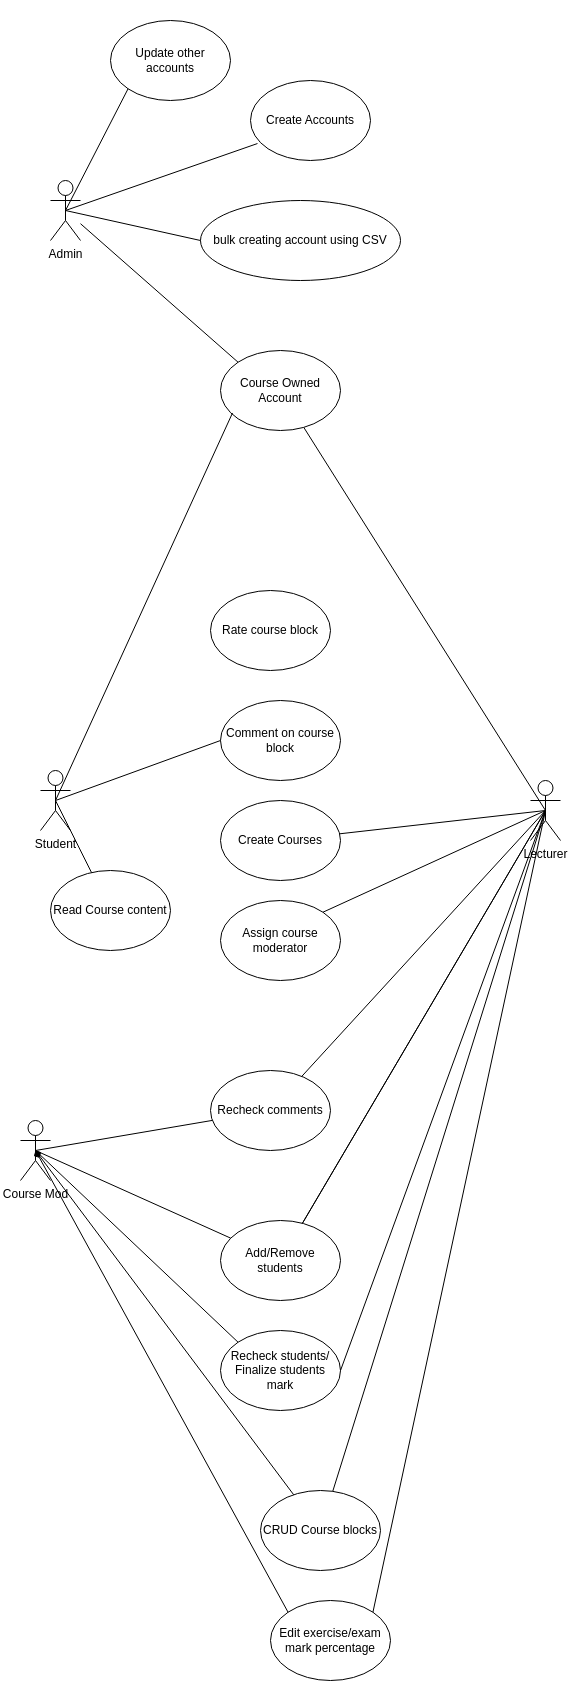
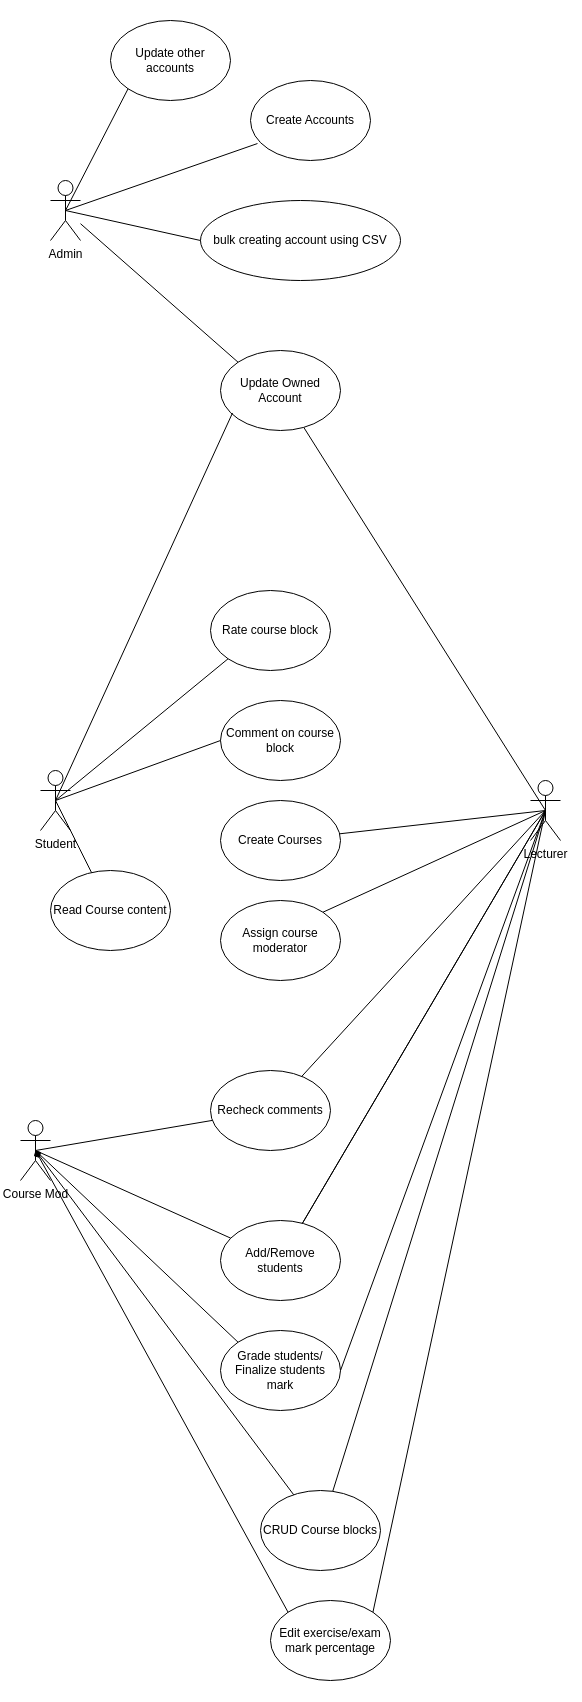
  <mxCell id="0" />
  <mxCell id="1" parent="0" />
  <mxCell id="2" value="Admin&lt;br&gt;" style="shape=umlActor;verticalLabelPosition=bottom;verticalAlign=top;html=1;outlineConnect=0;" vertex="1" parent="1"><mxGeometry x="50" y="180" width="30" height="60" as="geometry" /></mxCell>
  <mxCell id="3" value="Create Accounts" style="ellipse;whiteSpace=wrap;html=1;" vertex="1" parent="1"><mxGeometry x="250" y="80" width="120" height="80" as="geometry" /></mxCell>
- <mxCell id="4" value="Course Owned Account" style="ellipse;whiteSpace=wrap;html=1;" vertex="1" parent="1"><mxGeometry x="220" y="350" width="120" height="80" as="geometry" /></mxCell>
+ <mxCell id="4" value="Update Owned Account" style="ellipse;whiteSpace=wrap;html=1;" vertex="1" parent="1"><mxGeometry x="220" y="350" width="120" height="80" as="geometry" /></mxCell>
  <mxCell id="5" value="bulk creating account using CSV" style="ellipse;whiteSpace=wrap;html=1;" vertex="1" parent="1"><mxGeometry x="200" y="200" width="200" height="80" as="geometry" /></mxCell>
  <mxCell id="6" value="Lecturer" style="shape=umlActor;verticalLabelPosition=bottom;verticalAlign=top;html=1;outlineConnect=0;" vertex="1" parent="1"><mxGeometry x="530" y="780" width="30" height="60" as="geometry" /></mxCell>
  <mxCell id="7" value="Student" style="shape=umlActor;verticalLabelPosition=bottom;verticalAlign=top;html=1;outlineConnect=0;" vertex="1" parent="1"><mxGeometry x="40" y="770" width="30" height="60" as="geometry" /></mxCell>
  <mxCell id="8" value="" style="endArrow=none;html=1;rounded=0;entryX=0.058;entryY=0.788;entryDx=0;entryDy=0;entryPerimeter=0;exitX=0.5;exitY=0.5;exitDx=0;exitDy=0;exitPerimeter=0;" edge="1" parent="1" source="2" target="3"><mxGeometry width="50" height="50" relative="1" as="geometry"><mxPoint x="220" y="350" as="sourcePoint" /><mxPoint x="270" y="300" as="targetPoint" /></mxGeometry></mxCell>
  <mxCell id="9" value="" style="endArrow=none;html=1;rounded=0;entryX=0;entryY=0.5;entryDx=0;entryDy=0;exitX=0.5;exitY=0.5;exitDx=0;exitDy=0;exitPerimeter=0;" edge="1" parent="1" source="2" target="5"><mxGeometry width="50" height="50" relative="1" as="geometry"><mxPoint x="220" y="350" as="sourcePoint" /><mxPoint x="270" y="300" as="targetPoint" /></mxGeometry></mxCell>
  <mxCell id="10" value="Update other accounts" style="ellipse;whiteSpace=wrap;html=1;" vertex="1" parent="1"><mxGeometry x="110" y="20" width="120" height="80" as="geometry" /></mxCell>
  <mxCell id="11" value="" style="endArrow=none;html=1;rounded=0;exitX=0;exitY=1;exitDx=0;exitDy=0;entryX=0.5;entryY=0.5;entryDx=0;entryDy=0;entryPerimeter=0;" edge="1" parent="1" source="10" target="2"><mxGeometry width="50" height="50" relative="1" as="geometry"><mxPoint x="220" y="340" as="sourcePoint" /><mxPoint x="270" y="290" as="targetPoint" /></mxGeometry></mxCell>
  <mxCell id="12" value="" style="endArrow=none;html=1;rounded=0;entryX=0;entryY=0;entryDx=0;entryDy=0;" edge="1" parent="1" source="2" target="4"><mxGeometry width="50" height="50" relative="1" as="geometry"><mxPoint x="220" y="340" as="sourcePoint" /><mxPoint x="270" y="290" as="targetPoint" /></mxGeometry></mxCell>
  <mxCell id="13" value="" style="endArrow=none;html=1;rounded=0;entryX=0.1;entryY=0.781;entryDx=0;entryDy=0;entryPerimeter=0;exitX=0.5;exitY=0.5;exitDx=0;exitDy=0;exitPerimeter=0;" edge="1" parent="1" source="7" target="4"><mxGeometry width="50" height="50" relative="1" as="geometry"><mxPoint x="220" y="730" as="sourcePoint" /><mxPoint x="270" y="680" as="targetPoint" /></mxGeometry></mxCell>
  <mxCell id="14" value="" style="endArrow=none;html=1;rounded=0;entryX=0.5;entryY=0.5;entryDx=0;entryDy=0;entryPerimeter=0;" edge="1" parent="1" source="4" target="6"><mxGeometry width="50" height="50" relative="1" as="geometry"><mxPoint x="220" y="820" as="sourcePoint" /><mxPoint x="270" y="770" as="targetPoint" /></mxGeometry></mxCell>
  <mxCell id="15" value="Course Mod" style="shape=umlActor;verticalLabelPosition=bottom;verticalAlign=top;html=1;outlineConnect=0;" vertex="1" parent="1"><mxGeometry x="20" y="1120" width="30" height="60" as="geometry" /></mxCell>
  <mxCell id="16" value="Create Courses" style="ellipse;whiteSpace=wrap;html=1;" vertex="1" parent="1"><mxGeometry x="220" y="800" width="120" height="80" as="geometry" /></mxCell>
  <mxCell id="17" value="" style="endArrow=none;html=1;rounded=0;entryX=0.5;entryY=0.5;entryDx=0;entryDy=0;entryPerimeter=0;" edge="1" parent="1" source="16" target="6"><mxGeometry width="50" height="50" relative="1" as="geometry"><mxPoint x="220" y="930" as="sourcePoint" /><mxPoint x="270" y="880" as="targetPoint" /></mxGeometry></mxCell>
  <mxCell id="18" value="Assign course moderator" style="ellipse;whiteSpace=wrap;html=1;" vertex="1" parent="1"><mxGeometry x="220" y="900" width="120" height="80" as="geometry" /></mxCell>
  <mxCell id="19" value="" style="endArrow=none;html=1;rounded=0;entryX=0.5;entryY=0.5;entryDx=0;entryDy=0;entryPerimeter=0;exitX=1;exitY=0;exitDx=0;exitDy=0;" edge="1" parent="1" source="18" target="6"><mxGeometry width="50" height="50" relative="1" as="geometry"><mxPoint x="220" y="910" as="sourcePoint" /><mxPoint x="270" y="860" as="targetPoint" /></mxGeometry></mxCell>
  <mxCell id="20" value="Add/Remove students" style="ellipse;whiteSpace=wrap;html=1;" vertex="1" parent="1"><mxGeometry x="220" y="1220" width="120" height="80" as="geometry" /></mxCell>
  <mxCell id="21" value="" style="endArrow=none;html=1;rounded=0;entryX=0.5;entryY=0.5;entryDx=0;entryDy=0;entryPerimeter=0;" edge="1" parent="1" source="20" target="6"><mxGeometry width="50" height="50" relative="1" as="geometry"><mxPoint x="220" y="1040" as="sourcePoint" /><mxPoint x="270" y="990" as="targetPoint" /></mxGeometry></mxCell>
- <mxCell id="22" value="Recheck students/ Finalize students mark" style="ellipse;whiteSpace=wrap;html=1;" vertex="1" parent="1"><mxGeometry x="220" y="1330" width="120" height="80" as="geometry" /></mxCell>
+ <mxCell id="22" value="Grade students/ Finalize students mark" style="ellipse;whiteSpace=wrap;html=1;" vertex="1" parent="1"><mxGeometry x="220" y="1330" width="120" height="80" as="geometry" /></mxCell>
  <mxCell id="23" value="CRUD Course blocks" style="ellipse;whiteSpace=wrap;html=1;" vertex="1" parent="1"><mxGeometry x="260" y="1490" width="120" height="80" as="geometry" /></mxCell>
  <mxCell id="24" value="Rate course block" style="ellipse;whiteSpace=wrap;html=1;" vertex="1" parent="1"><mxGeometry x="210" y="590" width="120" height="80" as="geometry" /></mxCell>
  <mxCell id="25" value="Comment on course block" style="ellipse;whiteSpace=wrap;html=1;" vertex="1" parent="1"><mxGeometry x="220" y="700" width="120" height="80" as="geometry" /></mxCell>
  <mxCell id="26" value="" style="endArrow=none;html=1;rounded=0;exitX=0.5;exitY=0.5;exitDx=0;exitDy=0;exitPerimeter=0;entryX=0;entryY=0.5;entryDx=0;entryDy=0;" edge="1" parent="1" source="7" target="25"><mxGeometry width="50" height="50" relative="1" as="geometry"><mxPoint x="75" y="800" as="sourcePoint" /><mxPoint x="265" y="710" as="targetPoint" /></mxGeometry></mxCell>
+ <mxCell id="27" value="" style="endArrow=none;html=1;rounded=0;exitX=0.5;exitY=0.5;exitDx=0;exitDy=0;exitPerimeter=0;entryX=0;entryY=1;entryDx=0;entryDy=0;" edge="1" parent="1" source="7" target="24"><mxGeometry width="50" height="50" relative="1" as="geometry"><mxPoint x="200" y="760" as="sourcePoint" /><mxPoint x="250" y="710" as="targetPoint" /></mxGeometry></mxCell>
  <mxCell id="28" value="Recheck comments" style="ellipse;whiteSpace=wrap;html=1;" vertex="1" parent="1"><mxGeometry x="210" y="1070" width="120" height="80" as="geometry" /></mxCell>
  <mxCell id="29" value="" style="endArrow=none;html=1;rounded=0;exitX=0.5;exitY=0.5;exitDx=0;exitDy=0;exitPerimeter=0;" edge="1" parent="1" source="15" target="28"><mxGeometry width="50" height="50" relative="1" as="geometry"><mxPoint x="200" y="1240" as="sourcePoint" /><mxPoint x="250" y="1190" as="targetPoint" /></mxGeometry></mxCell>
  <mxCell id="30" value="Edit exercise/exam mark percentage" style="ellipse;whiteSpace=wrap;html=1;" vertex="1" parent="1"><mxGeometry x="270" y="1600" width="120" height="80" as="geometry" /></mxCell>
  <mxCell id="31" value="" style="endArrow=none;html=1;rounded=0;exitX=0.5;exitY=0.5;exitDx=0;exitDy=0;exitPerimeter=0;" edge="1" parent="1" source="15" target="20"><mxGeometry width="50" height="50" relative="1" as="geometry"><mxPoint x="200" y="1380" as="sourcePoint" /><mxPoint x="250" y="1330" as="targetPoint" /></mxGeometry></mxCell>
  <mxCell id="32" value="" style="endArrow=none;html=1;rounded=0;exitX=0.5;exitY=0.5;exitDx=0;exitDy=0;exitPerimeter=0;entryX=0;entryY=0;entryDx=0;entryDy=0;" edge="1" parent="1" source="15" target="22"><mxGeometry width="50" height="50" relative="1" as="geometry"><mxPoint x="200" y="1380" as="sourcePoint" /><mxPoint x="250" y="1330" as="targetPoint" /></mxGeometry></mxCell>
  <mxCell id="33" value="" style="endArrow=none;html=1;rounded=0;exitX=0.5;exitY=0.5;exitDx=0;exitDy=0;exitPerimeter=0;" edge="1" parent="1" source="15" target="23"><mxGeometry width="50" height="50" relative="1" as="geometry"><mxPoint x="200" y="1380" as="sourcePoint" /><mxPoint x="250" y="1330" as="targetPoint" /></mxGeometry></mxCell>
  <mxCell id="34" value="" style="endArrow=diamond;html=1;rounded=0;exitX=0;exitY=0;exitDx=0;exitDy=0;entryX=0.5;entryY=0.5;entryDx=0;entryDy=0;entryPerimeter=0;" edge="1" parent="1" source="30" target="15"><mxGeometry width="50" height="50" relative="1" as="geometry"><mxPoint x="200" y="1380" as="sourcePoint" /><mxPoint x="250" y="1330" as="targetPoint" /></mxGeometry></mxCell>
  <mxCell id="35" value="" style="endArrow=none;html=1;rounded=0;entryX=0.5;entryY=0.5;entryDx=0;entryDy=0;entryPerimeter=0;" edge="1" parent="1" source="20" target="6"><mxGeometry width="50" height="50" relative="1" as="geometry"><mxPoint x="200" y="1170" as="sourcePoint" /><mxPoint x="250" y="1120" as="targetPoint" /></mxGeometry></mxCell>
  <mxCell id="36" value="" style="endArrow=none;html=1;rounded=0;entryX=0.5;entryY=0.5;entryDx=0;entryDy=0;entryPerimeter=0;" edge="1" parent="1" source="28" target="6"><mxGeometry width="50" height="50" relative="1" as="geometry"><mxPoint x="200" y="1160" as="sourcePoint" /><mxPoint x="250" y="1110" as="targetPoint" /></mxGeometry></mxCell>
  <mxCell id="37" value="" style="endArrow=none;html=1;rounded=0;entryX=0.5;entryY=0.5;entryDx=0;entryDy=0;entryPerimeter=0;exitX=1;exitY=0.5;exitDx=0;exitDy=0;" edge="1" parent="1" source="22" target="6"><mxGeometry width="50" height="50" relative="1" as="geometry"><mxPoint x="320" y="1160" as="sourcePoint" /><mxPoint x="370" y="1110" as="targetPoint" /></mxGeometry></mxCell>
  <mxCell id="38" value="" style="endArrow=none;html=1;rounded=0;entryX=0.5;entryY=0.5;entryDx=0;entryDy=0;entryPerimeter=0;" edge="1" parent="1" source="23" target="6"><mxGeometry width="50" height="50" relative="1" as="geometry"><mxPoint x="350" y="1260" as="sourcePoint" /><mxPoint x="550" y="810" as="targetPoint" /></mxGeometry></mxCell>
  <mxCell id="39" value="" style="endArrow=none;html=1;rounded=0;exitX=1;exitY=0;exitDx=0;exitDy=0;entryX=0.5;entryY=0.5;entryDx=0;entryDy=0;entryPerimeter=0;" edge="1" parent="1" source="30" target="6"><mxGeometry width="50" height="50" relative="1" as="geometry"><mxPoint x="300" y="1330" as="sourcePoint" /><mxPoint x="550" y="810" as="targetPoint" /></mxGeometry></mxCell>
  <mxCell id="40" value="Read Course content" style="ellipse;whiteSpace=wrap;html=1;" vertex="1" parent="1"><mxGeometry x="50" y="870" width="120" height="80" as="geometry" /></mxCell>
  <mxCell id="41" value="" style="endArrow=none;html=1;rounded=0;exitX=0.5;exitY=0.5;exitDx=0;exitDy=0;exitPerimeter=0;" edge="1" parent="1" source="7" target="40"><mxGeometry width="50" height="50" relative="1" as="geometry"><mxPoint x="60" y="800" as="sourcePoint" /><mxPoint x="250" y="910" as="targetPoint" /></mxGeometry></mxCell>
